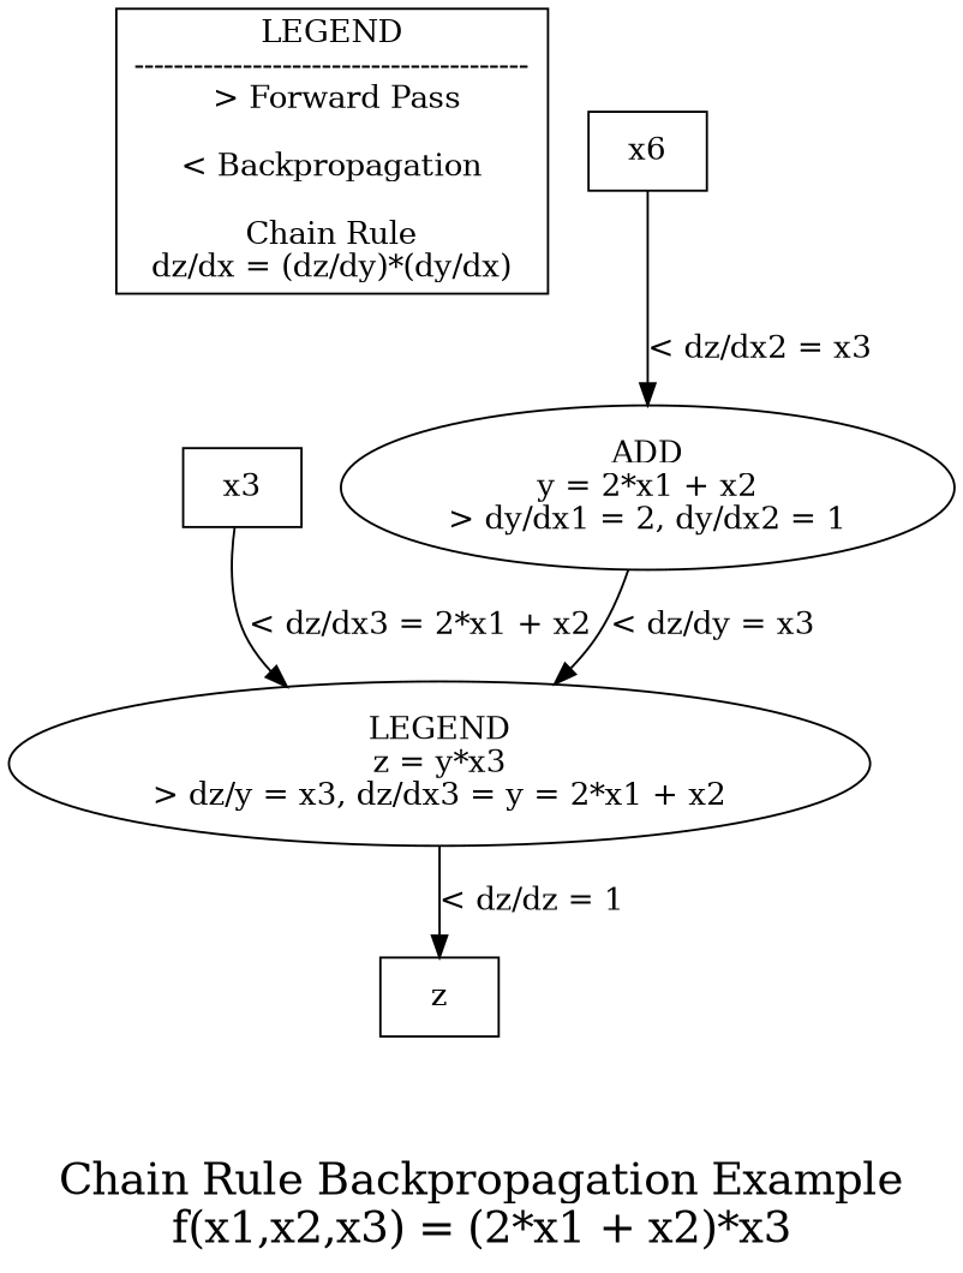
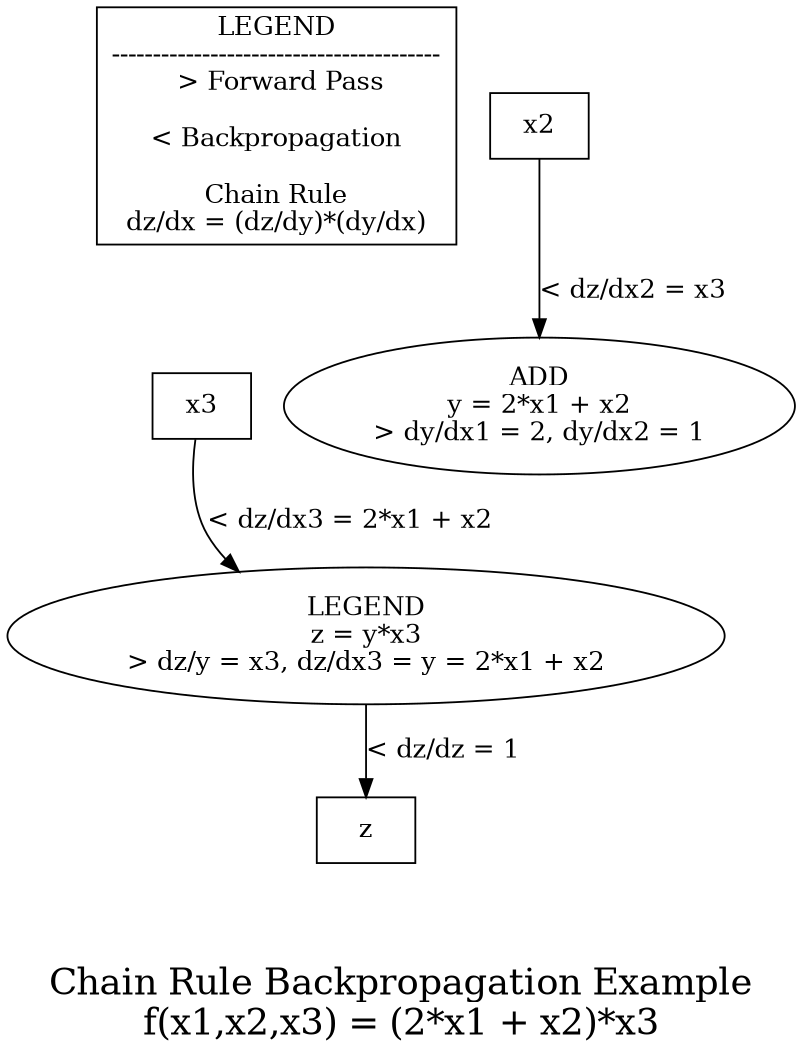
  digraph {
    fontsize=20
    label="Chain Rule Backpropagation Example\nf(x1,x2,x3) = (2*x1 + x2)*x3"
    node [shape=box]
    n1 [label="LEGEND\n----------------------------------------\n > Forward Pass\n\n< Backpropagation\n\nChain Rule\ndz/dx = (dz/dy)*(dy/dx)"]
    n2 [label="ADD\ny = 2*x1 + x2\n> dy/dx1 = 2, dy/dx2 = 1" shape=""]
    n3 [label="LEGEND\nz = y*x3\n> dz/y = x3, dz/dx3 = y = 2*x1 + x2" shape=""]
-   n4 [label=x6]
+   n4 [label=x2]
    n5 [label=x3]
    n6 [label=z]
-   n2 -> n3 [label="< dz/dy = x3"]
    n3 -> n6 [label="< dz/dz = 1"]
    n4 -> n2 [label="< dz/dx2 = x3"]
    n5 -> n3 [label="< dz/dx3 = 2*x1 + x2"]
  }
